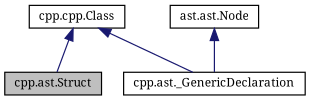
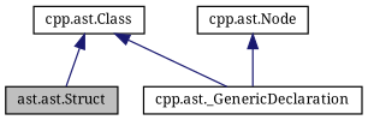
  digraph {
    fontname="Noto Serif"
    node [color=black fillcolor=white fontname="Noto Serif" fontsize=10 shape=record style=filled]
    edge [color=midnightblue dir=back fontname="Noto Serif" fontsize=10 labelfontname=Helvetica labelfontsize=10 style=solid]
-   n1 [fillcolor=grey75 fontcolor=black height=0.2 label="cpp.ast.Struct" width=0.4]
-   n2 [height=0.2 label="cpp.cpp.Class" width=0.4]
+   n1 [fillcolor=grey75 fontcolor=black height=0.2 label="ast.ast.Struct" width=0.4]
+   n2 [height=0.2 label="cpp.ast.Class" width=0.4]
    n3 [height=0.2 label="cpp.ast._GenericDeclaration" width=0.4]
-   n4 [height=0.2 label="ast.ast.Node" width=0.4]
+   n4 [height=0.2 label="cpp.ast.Node" width=0.4]
    n2 -> n1
    n2 -> n3
    n4 -> n3
  }
